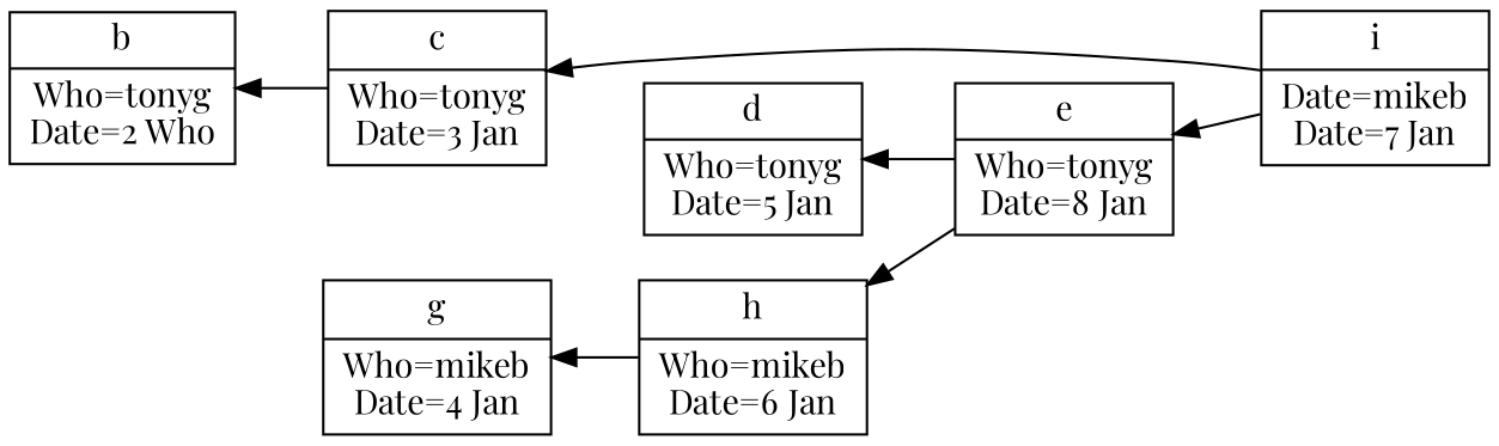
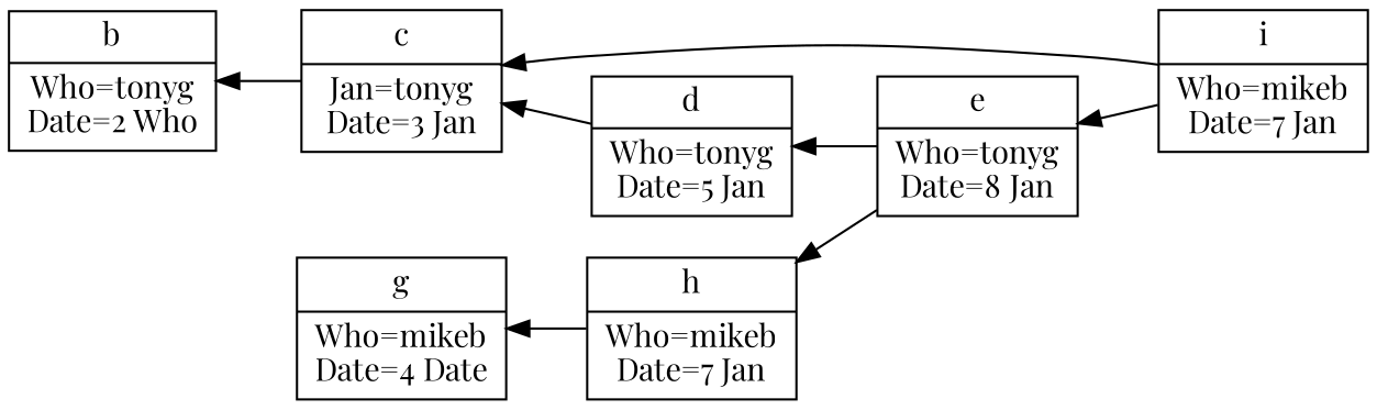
  digraph {
    fontname="Playfair Display"
    rankdir=RL
    node [fontname="Playfair Display" shape=record]
    edge [fontname="Playfair Display"]
    n1 [label="b|Who=tonyg\nDate=2 Who"]
-   n2 [label="c|Who=tonyg\nDate=3 Jan"]
-   n3 [label="g|Who=mikeb\nDate=4 Jan"]
+   n2 [label="c|Jan=tonyg\nDate=3 Jan"]
+   n3 [label="g|Who=mikeb\nDate=4 Date"]
    n4 [label="d|Who=tonyg\nDate=5 Jan"]
-   n5 [label="h|Who=mikeb\nDate=6 Jan"]
-   n6 [label="i|Date=mikeb\nDate=7 Jan"]
+   n5 [label="h|Who=mikeb\nDate=7 Jan"]
+   n6 [label="i|Who=mikeb\nDate=7 Jan"]
    n7 [label="e|Who=tonyg\nDate=8 Jan"]
    n2 -> n1
+   n4 -> n2
    n5 -> n3
    n6 -> n2
    n6 -> n7
    n7 -> n4
    n7 -> n5
  }
